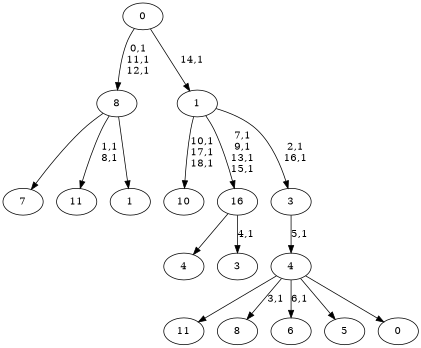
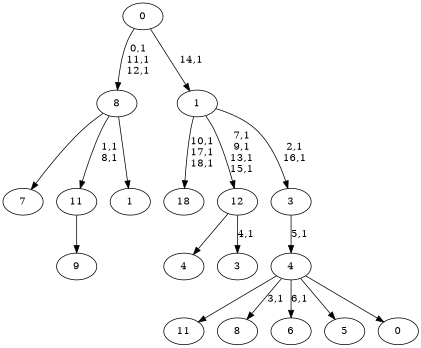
  digraph {
    n1 [label=11]
-   n2 [label=10]
+   n2 [label=18]
+   n3 [label=9]
    n4 [label=8]
    n5 [label=7]
    n6 [label=6]
    n7 [label=5]
    n8 [label=4]
    n9 [label=3]
-   16
+   16 [label=12]
    11
    n12 [label=1]
    8
    n14 [label=0]
    4
    3
    1
    0
    16 -> n8
    16 -> n9 [label="4,1"]
+   11 -> n3
    8 -> n5
    8 -> 11 [label="1,1\n8,1"]
    8 -> n12
    4 -> n1
    4 -> n4 [label="3,1"]
    4 -> n6 [label="6,1"]
    4 -> n7
    4 -> n14
    3 -> 4 [label="5,1"]
    1 -> n2 [label="10,1\n17,1\n18,1"]
    1 -> 16 [label="7,1\n9,1\n13,1\n15,1"]
    1 -> 3 [label="2,1\n16,1"]
    0 -> 8 [label="0,1\n11,1\n12,1"]
    0 -> 1 [label="14,1"]
  }
